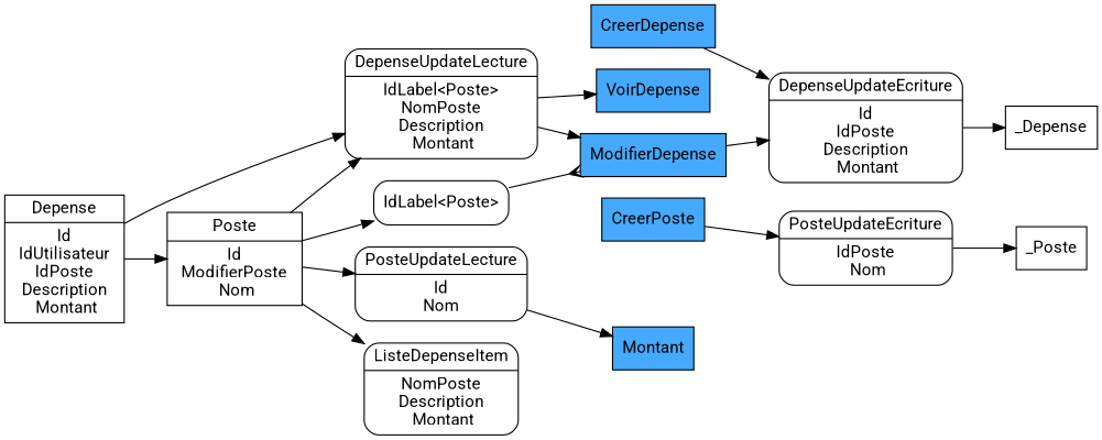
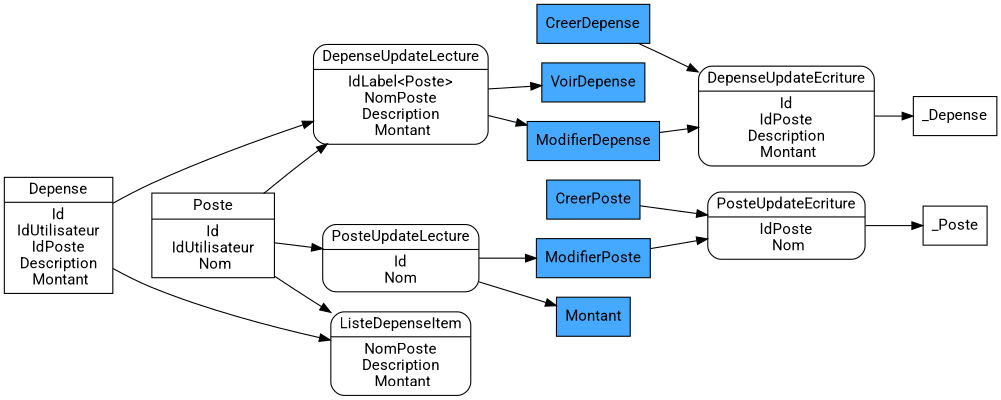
  digraph {
    fontname=Roboto
    rankdir=LR
    node [fontname=Roboto shape=box]
    edge [fontname=Roboto]
    n1 [label="{{DepenseUpdateLecture | IdLabel\<Poste\> \n NomPoste \n Description \n Montant}}" shape=Mrecord]
-   n2 [label="{{IdLabel\<Poste\>}}" shape=Mrecord]
    n3 [label="{{PosteUpdateLecture | Id \n Nom \n}}" shape=Mrecord]
    n4 [label="{{ListeDepenseItem | NomPoste \n Description \n Montant}}" shape=Mrecord]
    n5 [label="{{PosteUpdateEcriture | IdPoste \n Nom}}" shape=Mrecord]
    n6 [label="{{DepenseUpdateEcriture | Id \n IdPoste \n Description \n Montant}}" shape=Mrecord]
    _Depense
    _Poste
    CreerDepense [fillcolor="#45aaff" style=filled]
    ModifierDepense [fillcolor="#45aaff" style=filled]
    VoirDepense [fillcolor="#45aaff" style=filled]
    n12 [fillcolor="#45aaff" label=Montant style=filled]
    CreerPoste [fillcolor="#45aaff" style=filled]
+   ModifierPoste [fillcolor="#45aaff" style=filled]
    n15 [label="{{Depense | Id \n IdUtilisateur \n IdPoste \n Description \n Montant}}" shape=record]
-   n16 [label="{{Poste | Id \n ModifierPoste \n Nom}}" shape=record]
+   n16 [label="{{Poste | Id \n IdUtilisateur \n Nom}}" shape=record]
    subgraph sub_1 {
      rank=same
      n1
-     n2
      n3
      n4
    }
    subgraph sub_2 {
      n5
      n6
    }
    subgraph sub_3 {
      _Depense
      _Poste
    }
    subgraph sub_4 {
      rank=same
      CreerDepense
      ModifierDepense
      VoirDepense
      n12
      CreerPoste
+     ModifierPoste
    }
    subgraph sub_5 {
      n15
      n16
    }
    n1 -> ModifierDepense
    n1 -> VoirDepense
-   n2 -> ModifierDepense [arrowhead=crow]
    n3 -> n12
+   n3 -> ModifierPoste
    n5 -> _Poste
    n6 -> _Depense
    CreerDepense -> n6
    ModifierDepense -> n6
    CreerPoste -> n5
+   ModifierPoste -> n5
    n15 -> n1
-   n15 -> n16
+   n15 -> n4
    n16 -> n1
-   n16 -> n2
    n16 -> n3
    n16 -> n4
  }
